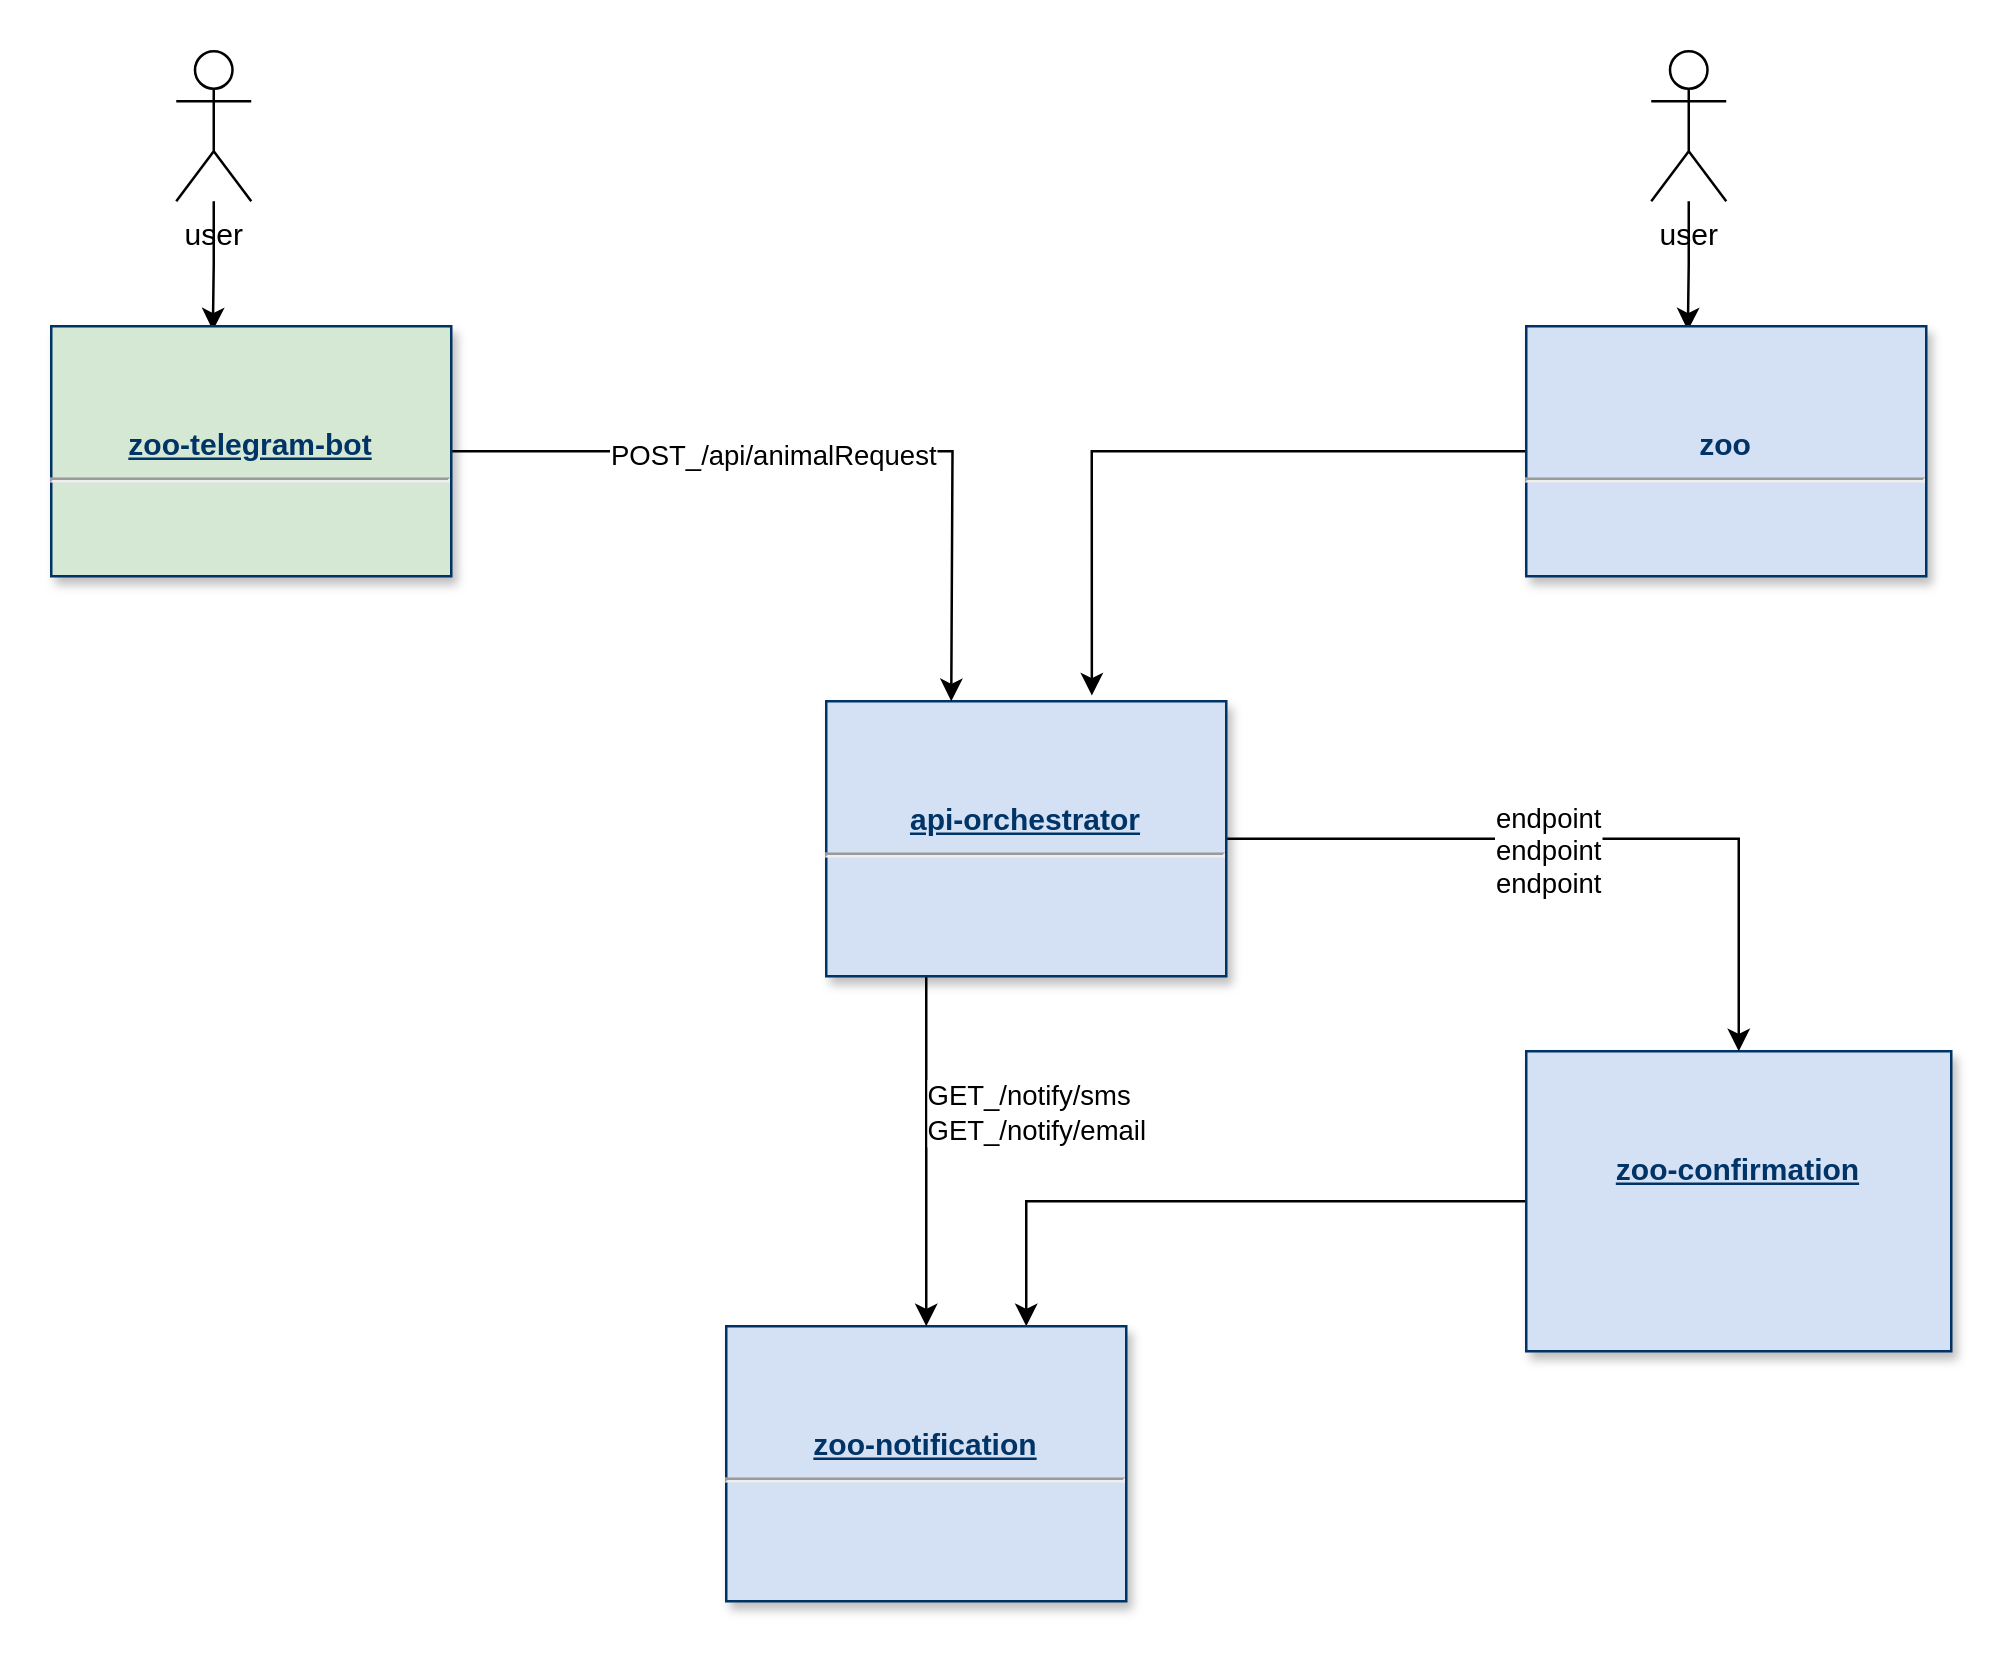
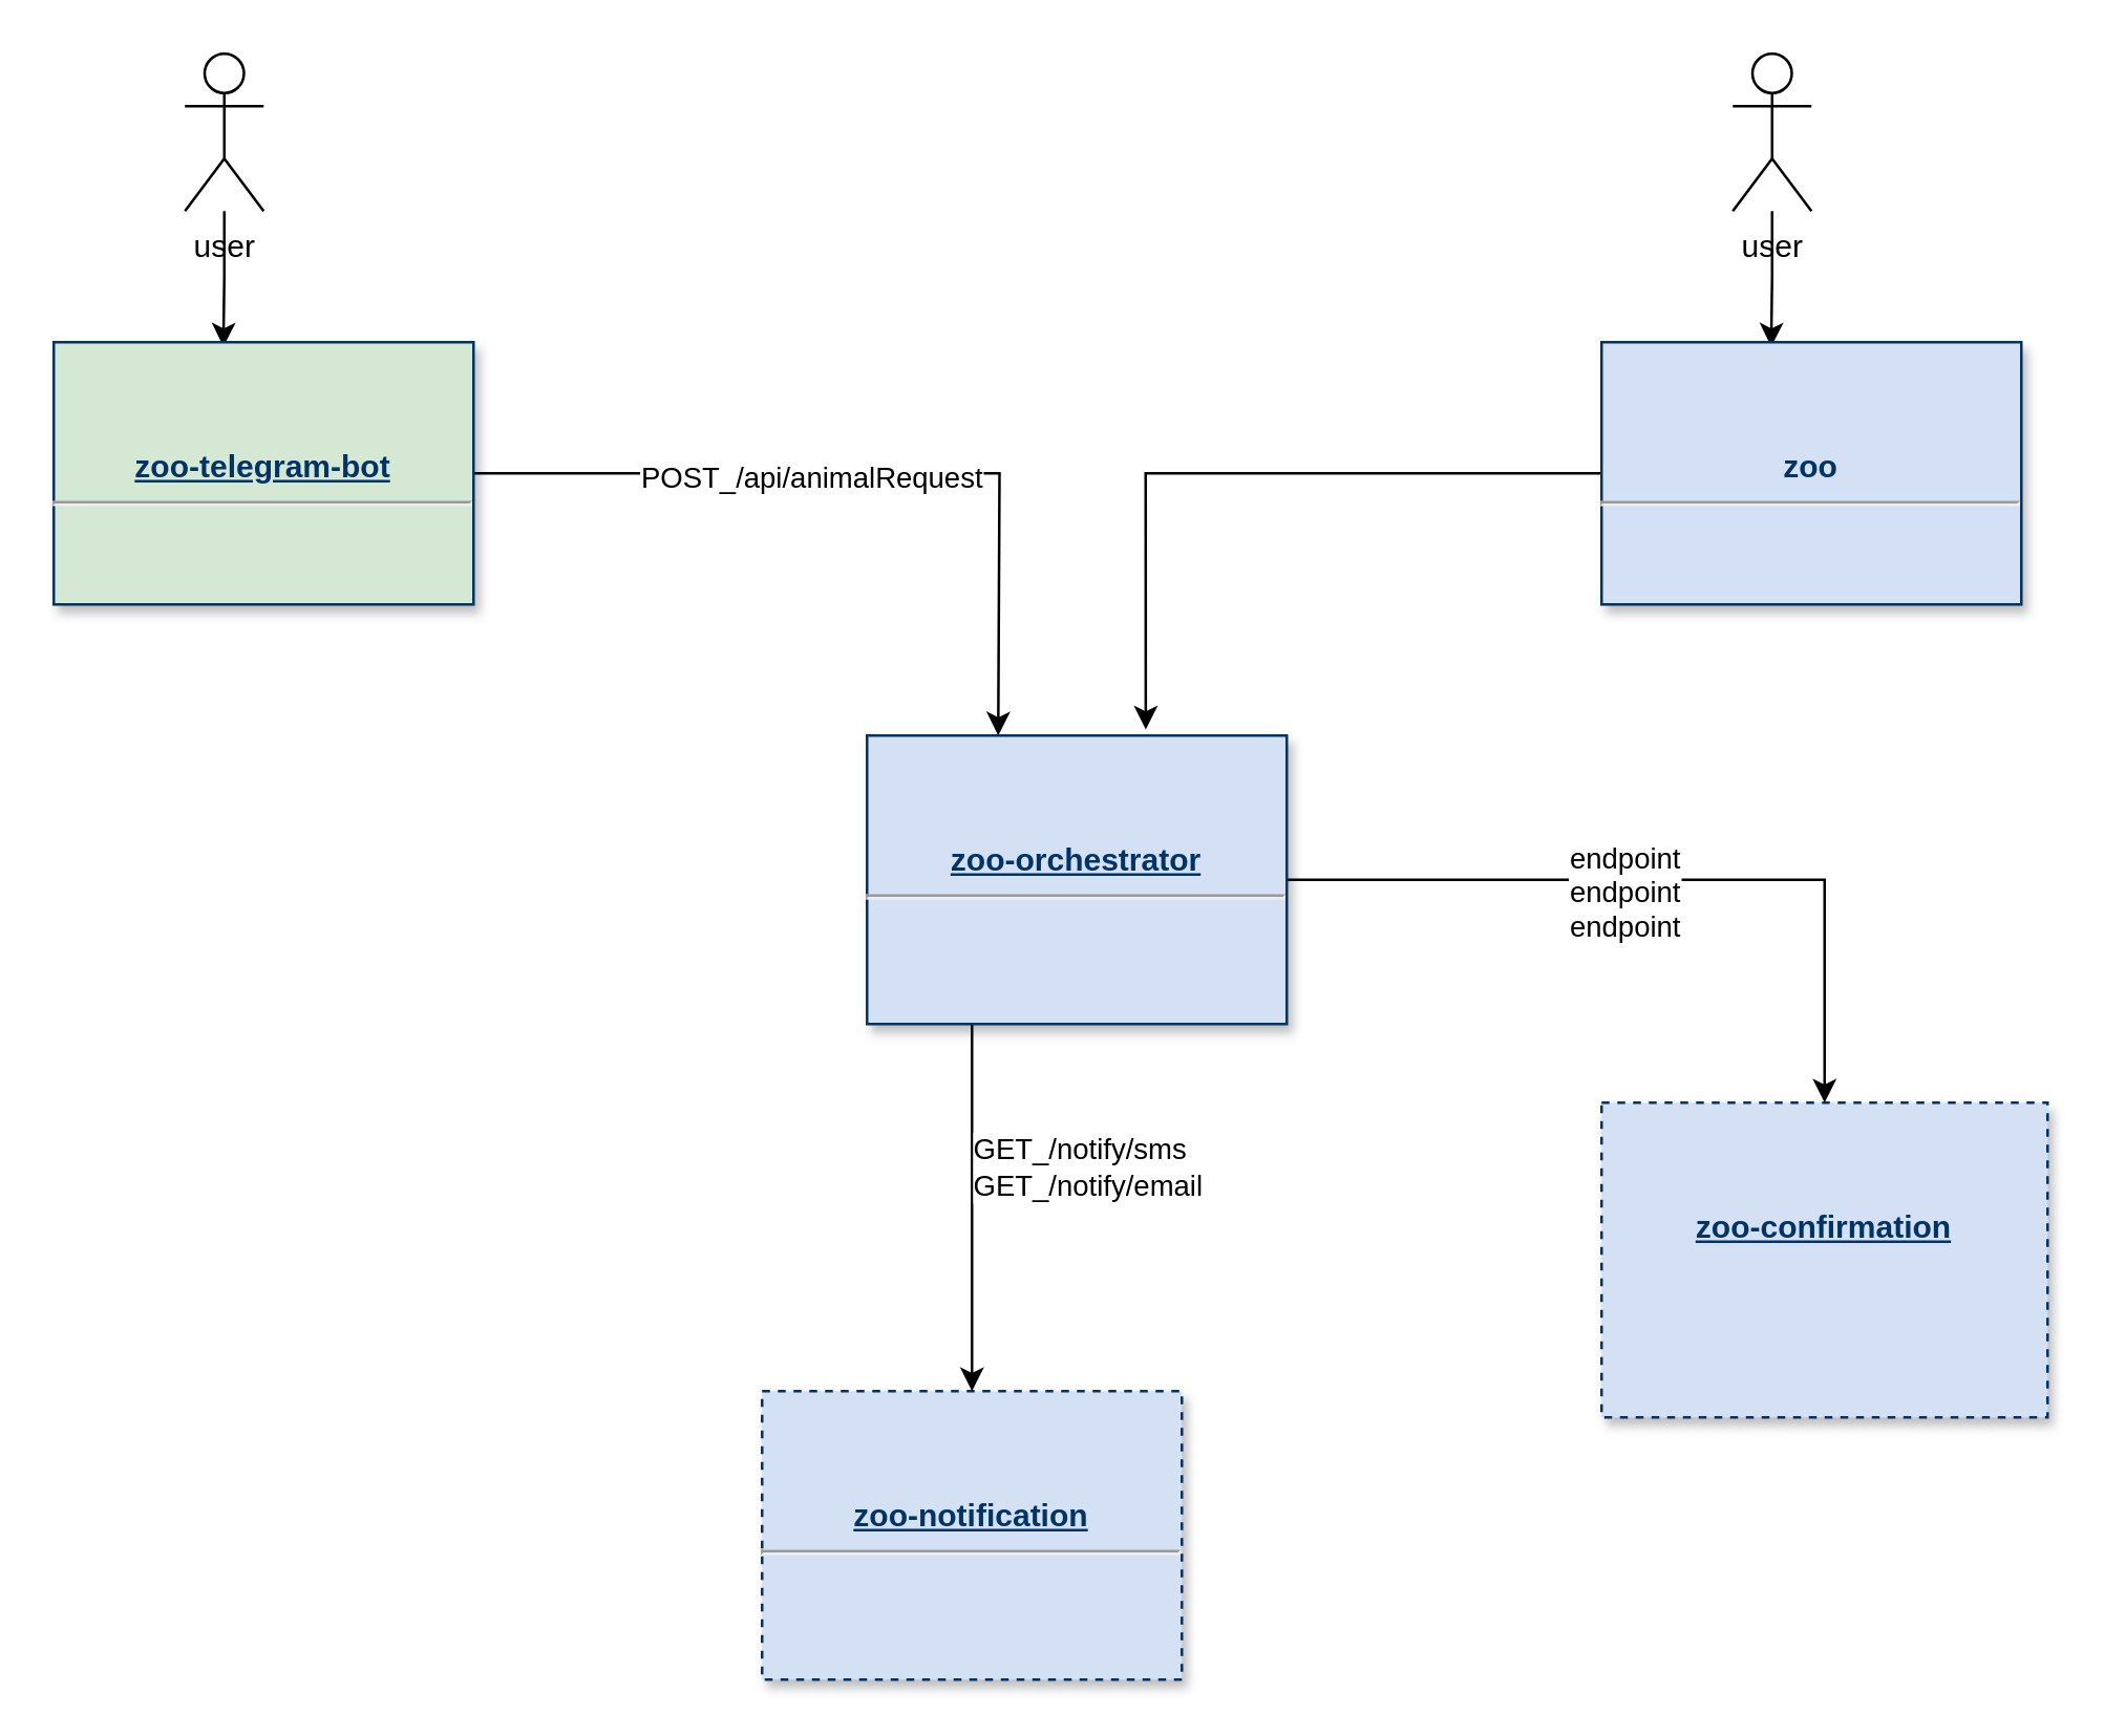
  <mxCell id="0" />
  <mxCell id="1" parent="0" />
- <mxCell id="2" style="edgeStyle=orthogonalEdgeStyle;rounded=0;orthogonalLoop=1;jettySize=auto;html=1;entryX=0.75;entryY=0;entryDx=0;entryDy=0;strokeColor=#000000;" parent="1" source="3" target="4" edge="1"><mxGeometry relative="1" as="geometry" /></mxCell>
- <mxCell id="3" value="&lt;p style=&quot;margin: 0px ; margin-top: 4px ; text-align: center ; text-decoration: underline&quot;&gt;&lt;b&gt;&lt;br&gt;&lt;/b&gt;&lt;/p&gt;&lt;p style=&quot;margin: 0px ; margin-top: 4px ; text-align: center ; text-decoration: underline&quot;&gt;&lt;b&gt;&lt;br&gt;&lt;/b&gt;&lt;/p&gt;&lt;p style=&quot;margin: 0px ; margin-top: 4px ; text-align: center ; text-decoration: underline&quot;&gt;&lt;b&gt;zoo-confirmation&lt;/b&gt;&lt;/p&gt;" style="verticalAlign=top;align=left;overflow=fill;fontSize=12;fontFamily=Helvetica;html=1;strokeColor=#003366;shadow=1;fillColor=#D4E1F5;fontColor=#003366" parent="1" vertex="1"><mxGeometry x="610" y="420" width="170" height="120" as="geometry" /></mxCell>
- <mxCell id="4" value="&lt;p style=&quot;margin: 0px ; margin-top: 4px ; text-align: center ; text-decoration: underline&quot;&gt;&lt;b&gt;&lt;br&gt;&lt;/b&gt;&lt;/p&gt;&lt;p style=&quot;margin: 0px ; margin-top: 4px ; text-align: center ; text-decoration: underline&quot;&gt;&lt;b&gt;&lt;br&gt;&lt;/b&gt;&lt;/p&gt;&lt;p style=&quot;margin: 0px ; margin-top: 4px ; text-align: center ; text-decoration: underline&quot;&gt;&lt;b&gt;zoo-notification&lt;/b&gt;&lt;/p&gt;&lt;hr&gt;&lt;p style=&quot;margin: 0px ; margin-left: 8px&quot;&gt;&lt;br&gt;&lt;/p&gt;" style="verticalAlign=top;align=left;overflow=fill;fontSize=12;fontFamily=Helvetica;html=1;strokeColor=#003366;shadow=1;fillColor=#D4E1F5;fontColor=#003366" parent="1" vertex="1"><mxGeometry x="290" y="530" width="160" height="110" as="geometry" /></mxCell>
+ <mxCell id="3" value="&lt;p style=&quot;margin: 0px ; margin-top: 4px ; text-align: center ; text-decoration: underline&quot;&gt;&lt;b&gt;&lt;br&gt;&lt;/b&gt;&lt;/p&gt;&lt;p style=&quot;margin: 0px ; margin-top: 4px ; text-align: center ; text-decoration: underline&quot;&gt;&lt;b&gt;&lt;br&gt;&lt;/b&gt;&lt;/p&gt;&lt;p style=&quot;margin: 0px ; margin-top: 4px ; text-align: center ; text-decoration: underline&quot;&gt;&lt;b&gt;zoo-confirmation&lt;/b&gt;&lt;/p&gt;" style="verticalAlign=top;align=left;overflow=fill;fontSize=12;fontFamily=Helvetica;html=1;strokeColor=#003366;shadow=1;fillColor=#D4E1F5;fontColor=#003366;dashed=1;" parent="1" vertex="1"><mxGeometry x="610" y="420" width="170" height="120" as="geometry" /></mxCell>
+ <mxCell id="4" value="&lt;p style=&quot;margin: 0px ; margin-top: 4px ; text-align: center ; text-decoration: underline&quot;&gt;&lt;b&gt;&lt;br&gt;&lt;/b&gt;&lt;/p&gt;&lt;p style=&quot;margin: 0px ; margin-top: 4px ; text-align: center ; text-decoration: underline&quot;&gt;&lt;b&gt;&lt;br&gt;&lt;/b&gt;&lt;/p&gt;&lt;p style=&quot;margin: 0px ; margin-top: 4px ; text-align: center ; text-decoration: underline&quot;&gt;&lt;b&gt;zoo-notification&lt;/b&gt;&lt;/p&gt;&lt;hr&gt;&lt;p style=&quot;margin: 0px ; margin-left: 8px&quot;&gt;&lt;br&gt;&lt;/p&gt;" style="verticalAlign=top;align=left;overflow=fill;fontSize=12;fontFamily=Helvetica;html=1;strokeColor=#003366;shadow=1;fillColor=#D4E1F5;fontColor=#003366;dashed=1;" parent="1" vertex="1"><mxGeometry x="290" y="530" width="160" height="110" as="geometry" /></mxCell>
  <mxCell id="5" style="edgeStyle=orthogonalEdgeStyle;rounded=0;orthogonalLoop=1;jettySize=auto;html=1;entryX=0.5;entryY=0;entryDx=0;entryDy=0;" parent="1" source="9" target="4" edge="1"><mxGeometry relative="1" as="geometry"><Array as="points"><mxPoint x="370" y="490" /><mxPoint x="370" y="490" /></Array></mxGeometry></mxCell>
  <mxCell id="6" value="GET_/notify/sms&lt;br&gt;GET_/notify/email" style="edgeLabel;html=1;align=left;verticalAlign=middle;resizable=0;points=[];" parent="5" vertex="1" connectable="0"><mxGeometry x="-0.231" y="-1" relative="1" as="geometry"><mxPoint as="offset" /></mxGeometry></mxCell>
  <mxCell id="7" style="edgeStyle=orthogonalEdgeStyle;rounded=0;orthogonalLoop=1;jettySize=auto;html=1;entryX=0.5;entryY=0;entryDx=0;entryDy=0;strokeColor=#000000;" parent="1" source="9" target="3" edge="1"><mxGeometry relative="1" as="geometry" /></mxCell>
  <mxCell id="8" value="endpoint&lt;br&gt;endpoint&lt;br&gt;endpoint" style="edgeLabel;html=1;align=center;verticalAlign=middle;resizable=0;points=[];" parent="7" vertex="1" connectable="0"><mxGeometry x="-0.12" y="-4" relative="1" as="geometry"><mxPoint as="offset" /></mxGeometry></mxCell>
- <mxCell id="9" value="&lt;p style=&quot;margin: 0px ; margin-top: 4px ; text-align: center ; text-decoration: underline&quot;&gt;&lt;strong&gt;&lt;br&gt;&lt;/strong&gt;&lt;/p&gt;&lt;p style=&quot;margin: 0px ; margin-top: 4px ; text-align: center ; text-decoration: underline&quot;&gt;&lt;strong&gt;&lt;br&gt;&lt;/strong&gt;&lt;/p&gt;&lt;p style=&quot;margin: 0px ; margin-top: 4px ; text-align: center ; text-decoration: underline&quot;&gt;&lt;strong&gt;api-orchestrator&lt;/strong&gt;&lt;/p&gt;&lt;hr&gt;&lt;p style=&quot;margin: 0px ; margin-left: 8px&quot;&gt;&lt;br&gt;&lt;/p&gt;" style="verticalAlign=top;align=left;overflow=fill;fontSize=12;fontFamily=Helvetica;html=1;strokeColor=#003366;shadow=1;fillColor=#D4E1F5;fontColor=#003366" parent="1" vertex="1"><mxGeometry x="330" y="280" width="160" height="110" as="geometry" /></mxCell>
+ <mxCell id="9" value="&lt;p style=&quot;margin: 0px ; margin-top: 4px ; text-align: center ; text-decoration: underline&quot;&gt;&lt;strong&gt;&lt;br&gt;&lt;/strong&gt;&lt;/p&gt;&lt;p style=&quot;margin: 0px ; margin-top: 4px ; text-align: center ; text-decoration: underline&quot;&gt;&lt;strong&gt;&lt;br&gt;&lt;/strong&gt;&lt;/p&gt;&lt;p style=&quot;margin: 0px ; margin-top: 4px ; text-align: center ; text-decoration: underline&quot;&gt;&lt;strong&gt;zoo-orchestrator&lt;/strong&gt;&lt;/p&gt;&lt;hr&gt;&lt;p style=&quot;margin: 0px ; margin-left: 8px&quot;&gt;&lt;br&gt;&lt;/p&gt;" style="verticalAlign=top;align=left;overflow=fill;fontSize=12;fontFamily=Helvetica;html=1;strokeColor=#003366;shadow=1;fillColor=#D4E1F5;fontColor=#003366" parent="1" vertex="1"><mxGeometry x="330" y="280" width="160" height="110" as="geometry" /></mxCell>
  <mxCell id="10" style="edgeStyle=orthogonalEdgeStyle;rounded=0;orthogonalLoop=1;jettySize=auto;html=1;entryX=0.404;entryY=0.017;entryDx=0;entryDy=0;entryPerimeter=0;strokeColor=#000000;" parent="1" source="11" target="14" edge="1"><mxGeometry relative="1" as="geometry" /></mxCell>
  <mxCell id="11" value="user" style="shape=umlActor;verticalLabelPosition=bottom;verticalAlign=top;html=1;outlineConnect=0;strokeColor=#000000;fillColor=#FFFFFF;" parent="1" vertex="1"><mxGeometry x="70" y="20" width="30" height="60" as="geometry" /></mxCell>
  <mxCell id="12" style="edgeStyle=orthogonalEdgeStyle;rounded=0;orthogonalLoop=1;jettySize=auto;html=1;strokeColor=#000000;" parent="1" source="14" edge="1"><mxGeometry relative="1" as="geometry"><mxPoint x="380" y="280" as="targetPoint" /></mxGeometry></mxCell>
  <mxCell id="13" value="POST_/api/animalRequest" style="edgeLabel;html=1;align=center;verticalAlign=middle;resizable=0;points=[];" parent="12" vertex="1" connectable="0"><mxGeometry x="-0.151" y="-1" relative="1" as="geometry"><mxPoint as="offset" /></mxGeometry></mxCell>
  <mxCell id="14" value="&lt;p style=&quot;margin: 0px ; margin-top: 4px ; text-align: center ; text-decoration: underline&quot;&gt;&lt;b&gt;&lt;br&gt;&lt;/b&gt;&lt;/p&gt;&lt;p style=&quot;margin: 0px ; margin-top: 4px ; text-align: center ; text-decoration: underline&quot;&gt;&lt;b&gt;&lt;br&gt;&lt;/b&gt;&lt;/p&gt;&lt;p style=&quot;margin: 0px ; margin-top: 4px ; text-align: center ; text-decoration: underline&quot;&gt;&lt;b&gt;zoo-telegram-bot&lt;/b&gt;&lt;/p&gt;&lt;hr&gt;&lt;p style=&quot;margin: 0px ; margin-left: 8px&quot;&gt;&lt;br&gt;&lt;/p&gt;" style="verticalAlign=top;align=left;overflow=fill;fontSize=12;fontFamily=Helvetica;html=1;strokeColor=#003366;shadow=1;fillColor=#d5e8d4;fontColor=#003366;" parent="1" vertex="1"><mxGeometry x="20" y="130" width="160" height="100" as="geometry" /></mxCell>
  <mxCell id="15" style="edgeStyle=orthogonalEdgeStyle;rounded=0;orthogonalLoop=1;jettySize=auto;html=1;entryX=0.404;entryY=0.017;entryDx=0;entryDy=0;entryPerimeter=0;strokeColor=#000000;" parent="1" source="16" target="18" edge="1"><mxGeometry relative="1" as="geometry" /></mxCell>
  <mxCell id="16" value="user" style="shape=umlActor;verticalLabelPosition=bottom;verticalAlign=top;html=1;outlineConnect=0;strokeColor=#000000;fillColor=#FFFFFF;" parent="1" vertex="1"><mxGeometry x="660" y="20" width="30" height="60" as="geometry" /></mxCell>
  <mxCell id="17" style="edgeStyle=orthogonalEdgeStyle;rounded=0;orthogonalLoop=1;jettySize=auto;html=1;entryX=0.664;entryY=-0.021;entryDx=0;entryDy=0;entryPerimeter=0;strokeColor=#000000;" parent="1" source="18" target="9" edge="1"><mxGeometry relative="1" as="geometry" /></mxCell>
  <mxCell id="18" value="&lt;p style=&quot;margin: 4px 0px 0px ; text-decoration: underline&quot;&gt;&lt;br&gt;&lt;/p&gt;&lt;p style=&quot;margin: 4px 0px 0px&quot;&gt;&lt;strong&gt;&lt;br&gt;&lt;/strong&gt;&lt;/p&gt;&lt;p style=&quot;margin: 4px 0px 0px&quot;&gt;&lt;b&gt;zoo&lt;/b&gt;&lt;/p&gt;&lt;hr&gt;&lt;p style=&quot;margin: 0px 0px 0px 8px&quot;&gt;&lt;br style=&quot;text-align: left&quot;&gt;&lt;/p&gt;" style="verticalAlign=top;align=center;overflow=fill;fontSize=12;fontFamily=Helvetica;html=1;strokeColor=#003366;shadow=1;fillColor=#D4E1F5;fontColor=#003366" parent="1" vertex="1"><mxGeometry x="610" y="130" width="160" height="100" as="geometry" /></mxCell>
